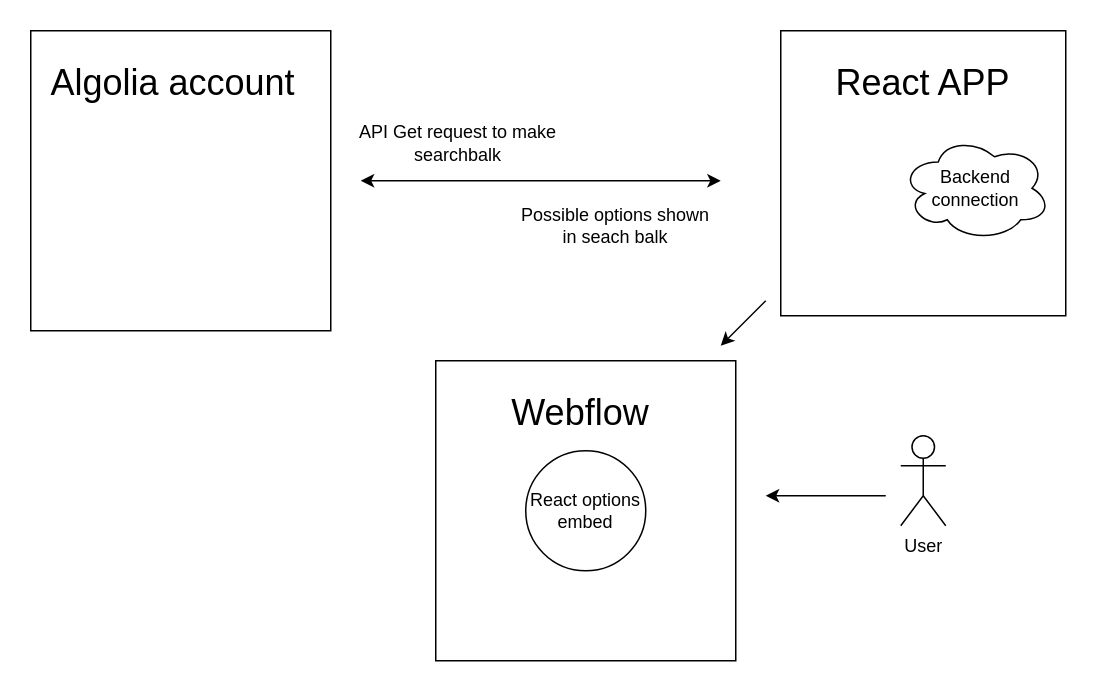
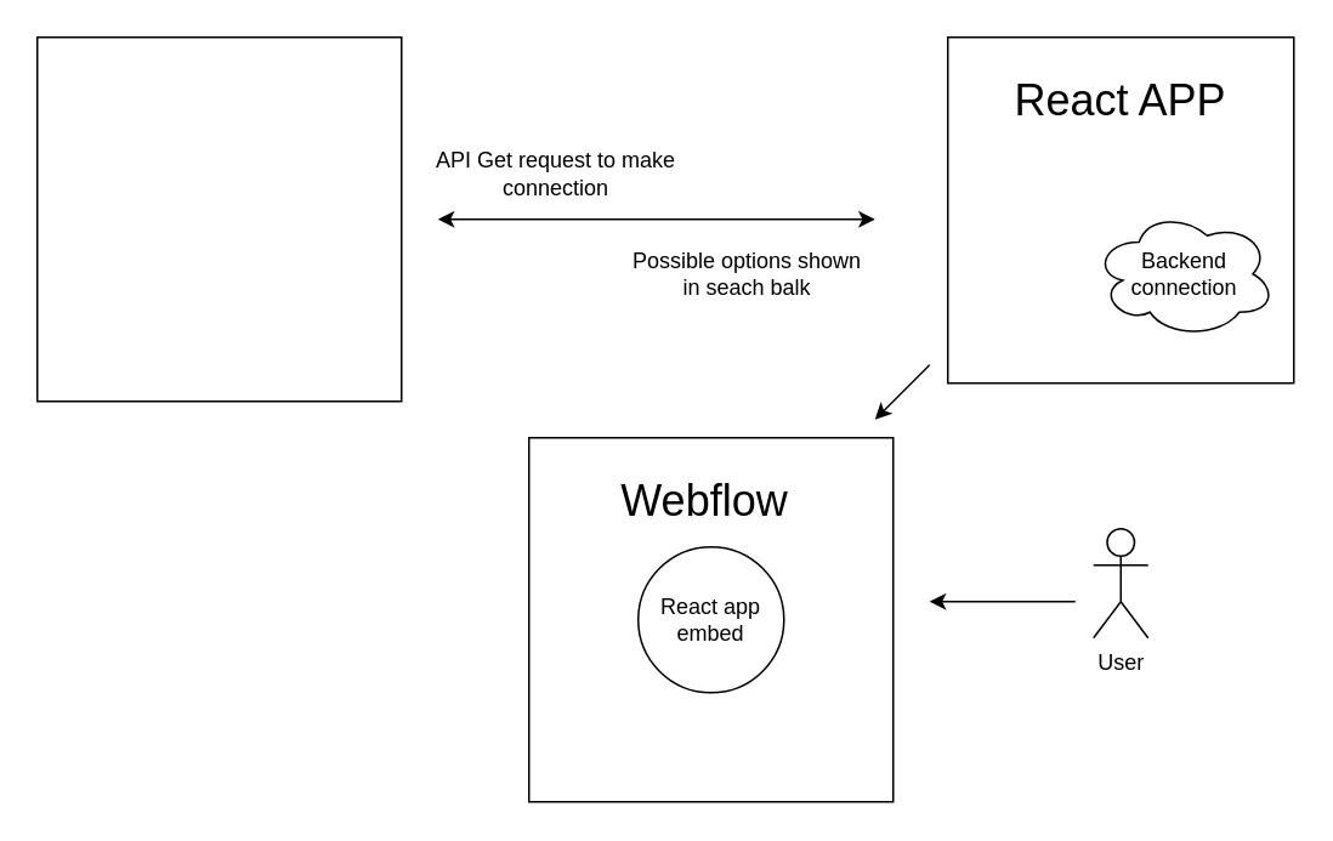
  <mxCell id="0" />
  <mxCell id="1" parent="0" />
  <mxCell id="2" value="" style="whiteSpace=wrap;html=1;aspect=fixed;" vertex="1" parent="1"><mxGeometry x="20" y="20" width="200" height="200" as="geometry" /></mxCell>
- <mxCell id="3" value="&lt;font style=&quot;font-size: 24px;&quot;&gt;Algolia account&lt;/font&gt;" style="text;html=1;align=center;verticalAlign=middle;whiteSpace=wrap;rounded=0;" vertex="1" parent="1"><mxGeometry x="30" y="20" width="170" height="70" as="geometry" /></mxCell>
  <mxCell id="4" value="" style="endArrow=classic;startArrow=classic;html=1;rounded=0;" edge="1" parent="1"><mxGeometry width="50" height="50" relative="1" as="geometry"><mxPoint x="240" y="120" as="sourcePoint" /><mxPoint x="480" y="120" as="targetPoint" /></mxGeometry></mxCell>
- <mxCell id="5" value="API Get request to make searchbalk" style="text;html=1;align=center;verticalAlign=middle;whiteSpace=wrap;rounded=0;" vertex="1" parent="1"><mxGeometry x="230" y="90" width="150" height="10" as="geometry" /></mxCell>
+ <mxCell id="5" value="API Get request to make connection" style="text;html=1;align=center;verticalAlign=middle;whiteSpace=wrap;rounded=0;" vertex="1" parent="1"><mxGeometry x="230" y="90" width="150" height="10" as="geometry" /></mxCell>
  <mxCell id="6" value="Possible options shown in seach balk" style="text;html=1;align=center;verticalAlign=middle;whiteSpace=wrap;rounded=0;" vertex="1" parent="1"><mxGeometry x="340" y="130" width="140" height="40" as="geometry" /></mxCell>
  <mxCell id="7" value="" style="whiteSpace=wrap;html=1;aspect=fixed;" vertex="1" parent="1"><mxGeometry x="520" y="20" width="190" height="190" as="geometry" /></mxCell>
  <mxCell id="8" value="&lt;font style=&quot;font-size: 24px;&quot;&gt;React APP&lt;/font&gt;" style="text;html=1;align=center;verticalAlign=middle;whiteSpace=wrap;rounded=0;" vertex="1" parent="1"><mxGeometry x="530" y="20" width="170" height="70" as="geometry" /></mxCell>
- <mxCell id="9" value="Backend connection" style="ellipse;shape=cloud;whiteSpace=wrap;html=1;" vertex="1" parent="1"><mxGeometry x="600" y="90" width="100" height="70" as="geometry" /></mxCell>
+ <mxCell id="9" value="Backend connection" style="ellipse;shape=cloud;whiteSpace=wrap;html=1;" vertex="1" parent="1"><mxGeometry x="600" y="115" width="100" height="70" as="geometry" /></mxCell>
  <mxCell id="10" value="User" style="shape=umlActor;verticalLabelPosition=bottom;verticalAlign=top;html=1;outlineConnect=0;" vertex="1" parent="1"><mxGeometry x="600" y="290" width="30" height="60" as="geometry" /></mxCell>
  <mxCell id="11" value="" style="endArrow=classic;html=1;rounded=0;" edge="1" parent="1"><mxGeometry width="50" height="50" relative="1" as="geometry"><mxPoint x="590" y="330" as="sourcePoint" /><mxPoint x="510" y="330" as="targetPoint" /></mxGeometry></mxCell>
  <mxCell id="12" value="" style="whiteSpace=wrap;html=1;aspect=fixed;" vertex="1" parent="1"><mxGeometry x="290" y="240" width="200" height="200" as="geometry" /></mxCell>
  <mxCell id="13" value="&lt;font style=&quot;font-size: 24px;&quot;&gt;Webflow&amp;nbsp;&lt;/font&gt;" style="text;html=1;align=center;verticalAlign=middle;whiteSpace=wrap;rounded=0;" vertex="1" parent="1"><mxGeometry x="305" y="240" width="170" height="70" as="geometry" /></mxCell>
  <mxCell id="14" value="" style="endArrow=classic;html=1;rounded=0;" edge="1" parent="1"><mxGeometry width="50" height="50" relative="1" as="geometry"><mxPoint x="510" y="200" as="sourcePoint" /><mxPoint x="480" y="230" as="targetPoint" /></mxGeometry></mxCell>
- <mxCell id="15" value="React options embed" style="ellipse;whiteSpace=wrap;html=1;aspect=fixed;" vertex="1" parent="1"><mxGeometry x="350" y="300" width="80" height="80" as="geometry" /></mxCell>
+ <mxCell id="15" value="React app embed" style="ellipse;whiteSpace=wrap;html=1;aspect=fixed;" vertex="1" parent="1"><mxGeometry x="350" y="300" width="80" height="80" as="geometry" /></mxCell>
